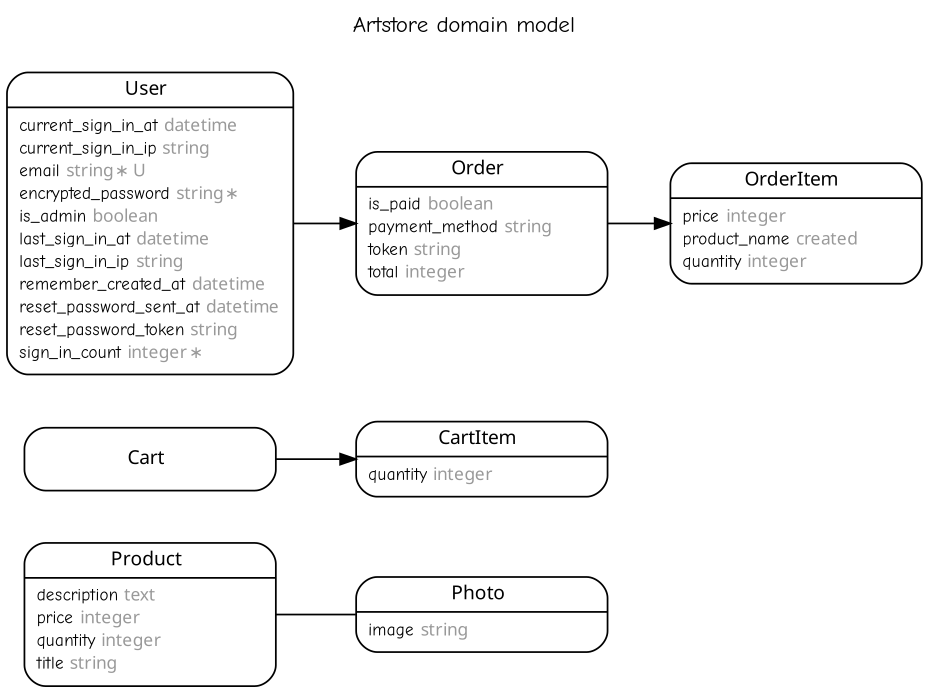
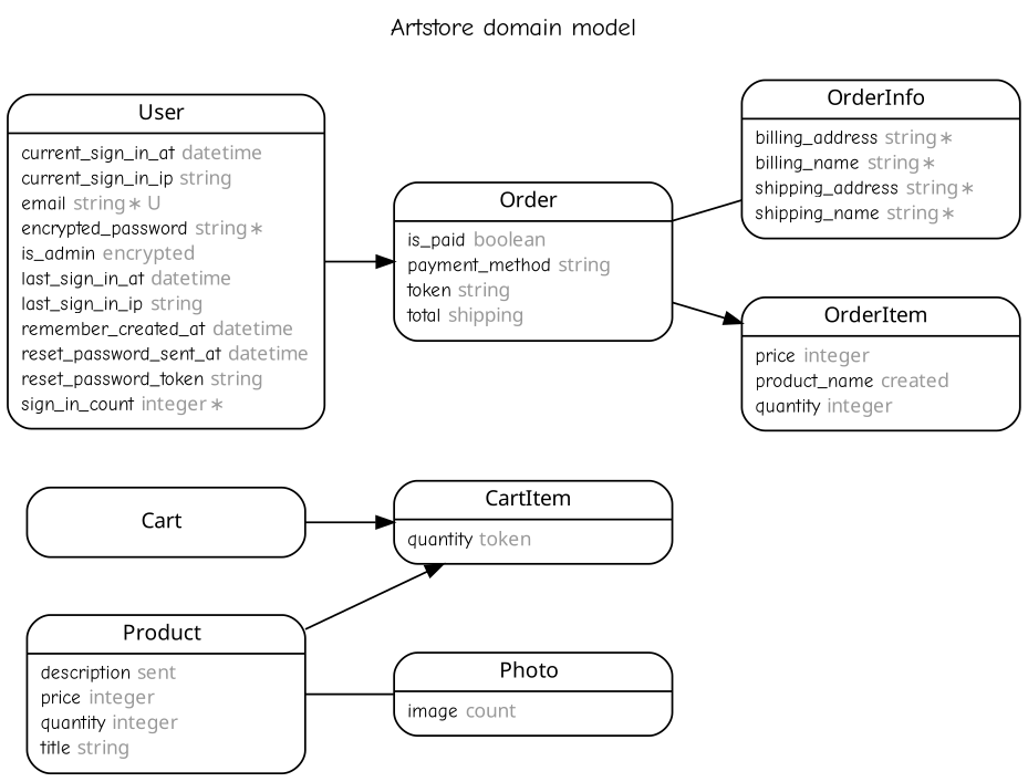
  digraph {
    concentrate=true
    fontname="Comic Neue"
    fontsize=13
    label="Artstore domain model\n\n"
    labelloc=t
    nodesep=0.4
    rankdir=LR
    ranksep=0.5
    node [fontname="Comic Neue" fontsize=10 margin="0.07,0.05" penwidth=1.0 shape=Mrecord]
    edge [arrowhead=normal arrowsize=0.9 arrowtail=none dir=both fontname="Comic Neue" fontsize=7 labelangle=32 labeldistance=1.8 penwidth=1.0 weight=2]
    n1 [label=<<table border="0" align="center" cellspacing="0.5" cellpadding="0" width="134">   <tr><td align="center" valign="bottom" width="130"><font face="Arial BoldMT" point-size="11">Cart</font></td></tr> </table> >]
-   n2 [label=<<table border="0" align="center" cellspacing="0.5" cellpadding="0" width="134">   <tr><td align="center" valign="bottom" width="130"><font face="Arial BoldMT" point-size="11">CartItem</font></td></tr> </table> | <table border="0" align="left" cellspacing="2" cellpadding="0" width="134">   <tr><td align="left" width="130" port="quantity">quantity <font face="Arial ItalicMT" color="grey60">integer</font></td></tr> </table> >]
-   n3 [label=<<table border="0" align="center" cellspacing="0.5" cellpadding="0" width="134">   <tr><td align="center" valign="bottom" width="130"><font face="Arial BoldMT" point-size="11">Product</font></td></tr> </table> | <table border="0" align="left" cellspacing="2" cellpadding="0" width="134">   <tr><td align="left" width="130" port="description">description <font face="Arial ItalicMT" color="grey60">text</font></td></tr>   <tr><td align="left" width="130" port="price">price <font face="Arial ItalicMT" color="grey60">integer</font></td></tr>   <tr><td align="left" width="130" port="quantity">quantity <font face="Arial ItalicMT" color="grey60">integer</font></td></tr>   <tr><td align="left" width="130" port="title">title <font face="Arial ItalicMT" color="grey60">string</font></td></tr> </table> >]
-   n4 [label=<<table border="0" align="center" cellspacing="0.5" cellpadding="0" width="134">   <tr><td align="center" valign="bottom" width="130"><font face="Arial BoldMT" point-size="11">Photo</font></td></tr> </table> | <table border="0" align="left" cellspacing="2" cellpadding="0" width="134">   <tr><td align="left" width="130" port="image">image <font face="Arial ItalicMT" color="grey60">string</font></td></tr> </table> >]
-   n5 [label=<<table border="0" align="center" cellspacing="0.5" cellpadding="0" width="134">   <tr><td align="center" valign="bottom" width="130"><font face="Arial BoldMT" point-size="11">Order</font></td></tr> </table> | <table border="0" align="left" cellspacing="2" cellpadding="0" width="134">   <tr><td align="left" width="130" port="is_paid">is_paid <font face="Arial ItalicMT" color="grey60">boolean</font></td></tr>   <tr><td align="left" width="130" port="payment_method">payment_method <font face="Arial ItalicMT" color="grey60">string</font></td></tr>   <tr><td align="left" width="130" port="token">token <font face="Arial ItalicMT" color="grey60">string</font></td></tr>   <tr><td align="left" width="130" port="total">total <font face="Arial ItalicMT" color="grey60">integer</font></td></tr> </table> >]
+   n2 [label=<<table border="0" align="center" cellspacing="0.5" cellpadding="0" width="134">   <tr><td align="center" valign="bottom" width="130"><font face="Arial BoldMT" point-size="11">CartItem</font></td></tr> </table> | <table border="0" align="left" cellspacing="2" cellpadding="0" width="134">   <tr><td align="left" width="130" port="quantity">quantity <font face="Arial ItalicMT" color="grey60">token</font></td></tr> </table> >]
+   n3 [label=<<table border="0" align="center" cellspacing="0.5" cellpadding="0" width="134">   <tr><td align="center" valign="bottom" width="130"><font face="Arial BoldMT" point-size="11">Product</font></td></tr> </table> | <table border="0" align="left" cellspacing="2" cellpadding="0" width="134">   <tr><td align="left" width="130" port="description">description <font face="Arial ItalicMT" color="grey60">sent</font></td></tr>   <tr><td align="left" width="130" port="price">price <font face="Arial ItalicMT" color="grey60">integer</font></td></tr>   <tr><td align="left" width="130" port="quantity">quantity <font face="Arial ItalicMT" color="grey60">integer</font></td></tr>   <tr><td align="left" width="130" port="title">title <font face="Arial ItalicMT" color="grey60">string</font></td></tr> </table> >]
+   n4 [label=<<table border="0" align="center" cellspacing="0.5" cellpadding="0" width="134">   <tr><td align="center" valign="bottom" width="130"><font face="Arial BoldMT" point-size="11">Photo</font></td></tr> </table> | <table border="0" align="left" cellspacing="2" cellpadding="0" width="134">   <tr><td align="left" width="130" port="image">image <font face="Arial ItalicMT" color="grey60">count</font></td></tr> </table> >]
+   n5 [label=<<table border="0" align="center" cellspacing="0.5" cellpadding="0" width="134">   <tr><td align="center" valign="bottom" width="130"><font face="Arial BoldMT" point-size="11">Order</font></td></tr> </table> | <table border="0" align="left" cellspacing="2" cellpadding="0" width="134">   <tr><td align="left" width="130" port="is_paid">is_paid <font face="Arial ItalicMT" color="grey60">boolean</font></td></tr>   <tr><td align="left" width="130" port="payment_method">payment_method <font face="Arial ItalicMT" color="grey60">string</font></td></tr>   <tr><td align="left" width="130" port="token">token <font face="Arial ItalicMT" color="grey60">string</font></td></tr>   <tr><td align="left" width="130" port="total">total <font face="Arial ItalicMT" color="grey60">shipping</font></td></tr> </table> >]
+   n6 [label=<<table border="0" align="center" cellspacing="0.5" cellpadding="0" width="134">   <tr><td align="center" valign="bottom" width="130"><font face="Arial BoldMT" point-size="11">OrderInfo</font></td></tr> </table> | <table border="0" align="left" cellspacing="2" cellpadding="0" width="134">   <tr><td align="left" width="130" port="billing_address">billing_address <font face="Arial ItalicMT" color="grey60">string ∗</font></td></tr>   <tr><td align="left" width="130" port="billing_name">billing_name <font face="Arial ItalicMT" color="grey60">string ∗</font></td></tr>   <tr><td align="left" width="130" port="shipping_address">shipping_address <font face="Arial ItalicMT" color="grey60">string ∗</font></td></tr>   <tr><td align="left" width="130" port="shipping_name">shipping_name <font face="Arial ItalicMT" color="grey60">string ∗</font></td></tr> </table> >]
    n7 [label=<<table border="0" align="center" cellspacing="0.5" cellpadding="0" width="134">   <tr><td align="center" valign="bottom" width="130"><font face="Arial BoldMT" point-size="11">OrderItem</font></td></tr> </table> | <table border="0" align="left" cellspacing="2" cellpadding="0" width="134">   <tr><td align="left" width="130" port="price">price <font face="Arial ItalicMT" color="grey60">integer</font></td></tr>   <tr><td align="left" width="130" port="product_name">product_name <font face="Arial ItalicMT" color="grey60">created</font></td></tr>   <tr><td align="left" width="130" port="quantity">quantity <font face="Arial ItalicMT" color="grey60">integer</font></td></tr> </table> >]
-   n8 [label=<<table border="0" align="center" cellspacing="0.5" cellpadding="0" width="134">   <tr><td align="center" valign="bottom" width="130"><font face="Arial BoldMT" point-size="11">User</font></td></tr> </table> | <table border="0" align="left" cellspacing="2" cellpadding="0" width="134">   <tr><td align="left" width="130" port="current_sign_in_at">current_sign_in_at <font face="Arial ItalicMT" color="grey60">datetime</font></td></tr>   <tr><td align="left" width="130" port="current_sign_in_ip">current_sign_in_ip <font face="Arial ItalicMT" color="grey60">string</font></td></tr>   <tr><td align="left" width="130" port="email">email <font face="Arial ItalicMT" color="grey60">string ∗ U</font></td></tr>   <tr><td align="left" width="130" port="encrypted_password">encrypted_password <font face="Arial ItalicMT" color="grey60">string ∗</font></td></tr>   <tr><td align="left" width="130" port="is_admin">is_admin <font face="Arial ItalicMT" color="grey60">boolean</font></td></tr>   <tr><td align="left" width="130" port="last_sign_in_at">last_sign_in_at <font face="Arial ItalicMT" color="grey60">datetime</font></td></tr>   <tr><td align="left" width="130" port="last_sign_in_ip">last_sign_in_ip <font face="Arial ItalicMT" color="grey60">string</font></td></tr>   <tr><td align="left" width="130" port="remember_created_at">remember_created_at <font face="Arial ItalicMT" color="grey60">datetime</font></td></tr>   <tr><td align="left" width="130" port="reset_password_sent_at">reset_password_sent_at <font face="Arial ItalicMT" color="grey60">datetime</font></td></tr>   <tr><td align="left" width="130" port="reset_password_token">reset_password_token <font face="Arial ItalicMT" color="grey60">string</font></td></tr>   <tr><td align="left" width="130" port="sign_in_count">sign_in_count <font face="Arial ItalicMT" color="grey60">integer ∗</font></td></tr> </table> >]
+   n8 [label=<<table border="0" align="center" cellspacing="0.5" cellpadding="0" width="134">   <tr><td align="center" valign="bottom" width="130"><font face="Arial BoldMT" point-size="11">User</font></td></tr> </table> | <table border="0" align="left" cellspacing="2" cellpadding="0" width="134">   <tr><td align="left" width="130" port="current_sign_in_at">current_sign_in_at <font face="Arial ItalicMT" color="grey60">datetime</font></td></tr>   <tr><td align="left" width="130" port="current_sign_in_ip">current_sign_in_ip <font face="Arial ItalicMT" color="grey60">string</font></td></tr>   <tr><td align="left" width="130" port="email">email <font face="Arial ItalicMT" color="grey60">string ∗ U</font></td></tr>   <tr><td align="left" width="130" port="encrypted_password">encrypted_password <font face="Arial ItalicMT" color="grey60">string ∗</font></td></tr>   <tr><td align="left" width="130" port="is_admin">is_admin <font face="Arial ItalicMT" color="grey60">encrypted</font></td></tr>   <tr><td align="left" width="130" port="last_sign_in_at">last_sign_in_at <font face="Arial ItalicMT" color="grey60">datetime</font></td></tr>   <tr><td align="left" width="130" port="last_sign_in_ip">last_sign_in_ip <font face="Arial ItalicMT" color="grey60">string</font></td></tr>   <tr><td align="left" width="130" port="remember_created_at">remember_created_at <font face="Arial ItalicMT" color="grey60">datetime</font></td></tr>   <tr><td align="left" width="130" port="reset_password_sent_at">reset_password_sent_at <font face="Arial ItalicMT" color="grey60">datetime</font></td></tr>   <tr><td align="left" width="130" port="reset_password_token">reset_password_token <font face="Arial ItalicMT" color="grey60">string</font></td></tr>   <tr><td align="left" width="130" port="sign_in_count">sign_in_count <font face="Arial ItalicMT" color="grey60">integer ∗</font></td></tr> </table> >]
    n1 -> n2
    n1 -> n3 [constraint=false style=dotted weight=1]
+   n3 -> n2 [weight=1]
    n3 -> n4 [arrowhead=none]
+   n5 -> n6 [arrowhead=none]
    n5 -> n7
    n8 -> n5
  }
